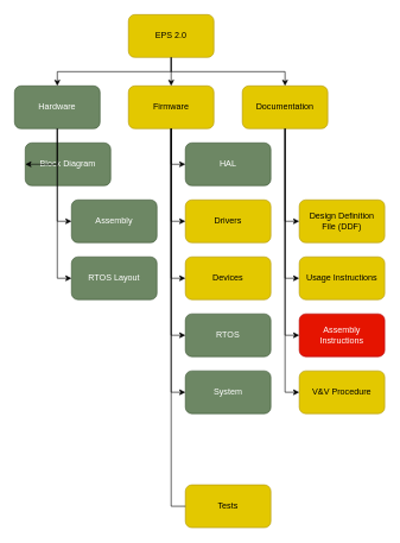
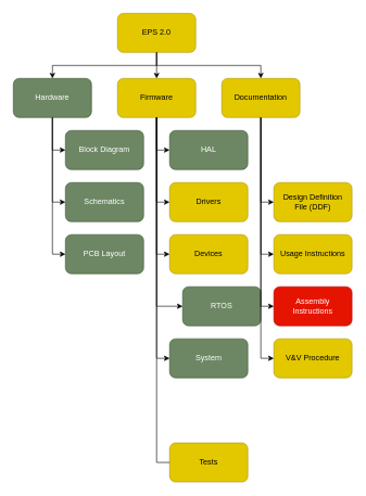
  <mxCell id="0" />
  <mxCell id="1" parent="0" />
  <mxCell id="2" value="EPS 2.0" style="rounded=1;whiteSpace=wrap;html=1;fillColor=#e3c800;fontColor=#000000;strokeColor=#B09500;" parent="1" vertex="1"><mxGeometry x="180" y="20" width="120" height="60" as="geometry" /></mxCell>
  <mxCell id="3" value="Hardware" style="rounded=1;whiteSpace=wrap;html=1;fillColor=#6d8764;fontColor=#ffffff;strokeColor=#3A5431;" parent="1" vertex="1"><mxGeometry x="20" y="120" width="120" height="60" as="geometry" /></mxCell>
  <mxCell id="4" value="Firmware" style="rounded=1;whiteSpace=wrap;html=1;fillColor=#e3c800;fontColor=#000000;strokeColor=#B09500;" parent="1" vertex="1"><mxGeometry x="180" y="120" width="120" height="60" as="geometry" /></mxCell>
  <mxCell id="5" value="Documentation" style="rounded=1;whiteSpace=wrap;html=1;fillColor=#e3c800;fontColor=#000000;strokeColor=#B09500;" parent="1" vertex="1"><mxGeometry x="340" y="120" width="120" height="60" as="geometry" /></mxCell>
  <mxCell id="6" value="" style="endArrow=classic;html=1;rounded=0;exitX=0.5;exitY=1;exitDx=0;exitDy=0;entryX=0.5;entryY=0;entryDx=0;entryDy=0;" parent="1" source="2" target="4" edge="1"><mxGeometry width="50" height="50" relative="1" as="geometry"><mxPoint x="410" y="80" as="sourcePoint" /><mxPoint x="460" y="30" as="targetPoint" /></mxGeometry></mxCell>
  <mxCell id="7" value="" style="endArrow=classic;html=1;rounded=0;entryX=0.5;entryY=0;entryDx=0;entryDy=0;exitX=0.5;exitY=1;exitDx=0;exitDy=0;" parent="1" source="2" target="3" edge="1"><mxGeometry width="50" height="50" relative="1" as="geometry"><mxPoint x="400" y="100" as="sourcePoint" /><mxPoint x="450" y="50" as="targetPoint" /><Array as="points"><mxPoint x="240" y="100" /><mxPoint x="80" y="100" /></Array></mxGeometry></mxCell>
  <mxCell id="8" value="" style="endArrow=classic;html=1;rounded=0;exitX=0.5;exitY=1;exitDx=0;exitDy=0;entryX=0.5;entryY=0;entryDx=0;entryDy=0;" parent="1" source="2" target="5" edge="1"><mxGeometry width="50" height="50" relative="1" as="geometry"><mxPoint x="480" y="80" as="sourcePoint" /><mxPoint x="530" y="30" as="targetPoint" /><Array as="points"><mxPoint x="240" y="100" /><mxPoint x="400" y="100" /></Array></mxGeometry></mxCell>
  <mxCell id="9" value="Design Definition&lt;br&gt;File (DDF)" style="rounded=1;whiteSpace=wrap;html=1;fillColor=#e3c800;fontColor=#000000;strokeColor=#B09500;" parent="1" vertex="1"><mxGeometry x="420" y="280" width="120" height="60" as="geometry" /></mxCell>
- <mxCell id="10" value="Block Diagram" style="rounded=1;whiteSpace=wrap;html=1;fillColor=#6d8764;fontColor=#ffffff;strokeColor=#3A5431;" parent="1" vertex="1"><mxGeometry x="35" y="200" width="120" height="60" as="geometry" /></mxCell>
- <mxCell id="11" value="Assembly" style="rounded=1;whiteSpace=wrap;html=1;fillColor=#6d8764;fontColor=#ffffff;strokeColor=#3A5431;" parent="1" vertex="1"><mxGeometry x="100" y="280" width="120" height="60" as="geometry" /></mxCell>
- <mxCell id="12" value="RTOS Layout" style="rounded=1;whiteSpace=wrap;html=1;fillColor=#6d8764;fontColor=#ffffff;strokeColor=#3A5431;" parent="1" vertex="1"><mxGeometry x="100" y="360" width="120" height="60" as="geometry" /></mxCell>
+ <mxCell id="10" value="Block Diagram" style="rounded=1;whiteSpace=wrap;html=1;fillColor=#6d8764;fontColor=#ffffff;strokeColor=#3A5431;" parent="1" vertex="1"><mxGeometry x="100" y="200" width="120" height="60" as="geometry" /></mxCell>
+ <mxCell id="11" value="Schematics" style="rounded=1;whiteSpace=wrap;html=1;fillColor=#6d8764;fontColor=#ffffff;strokeColor=#3A5431;" parent="1" vertex="1"><mxGeometry x="100" y="280" width="120" height="60" as="geometry" /></mxCell>
+ <mxCell id="12" value="PCB Layout" style="rounded=1;whiteSpace=wrap;html=1;fillColor=#6d8764;fontColor=#ffffff;strokeColor=#3A5431;" parent="1" vertex="1"><mxGeometry x="100" y="360" width="120" height="60" as="geometry" /></mxCell>
  <mxCell id="13" value="" style="endArrow=classic;html=1;rounded=0;entryX=0;entryY=0.5;entryDx=0;entryDy=0;exitX=0.5;exitY=1;exitDx=0;exitDy=0;" parent="1" source="3" target="10" edge="1"><mxGeometry width="50" height="50" relative="1" as="geometry"><mxPoint x="-60" y="300" as="sourcePoint" /><mxPoint x="-10" y="250" as="targetPoint" /><Array as="points"><mxPoint x="80" y="230" /></Array></mxGeometry></mxCell>
  <mxCell id="14" value="" style="endArrow=classic;html=1;rounded=0;entryX=0;entryY=0.5;entryDx=0;entryDy=0;exitX=0.5;exitY=1;exitDx=0;exitDy=0;" parent="1" source="3" target="11" edge="1"><mxGeometry width="50" height="50" relative="1" as="geometry"><mxPoint x="-30" y="330" as="sourcePoint" /><mxPoint x="20" y="280" as="targetPoint" /><Array as="points"><mxPoint x="80" y="310" /></Array></mxGeometry></mxCell>
  <mxCell id="15" value="" style="endArrow=classic;html=1;rounded=0;entryX=0;entryY=0.5;entryDx=0;entryDy=0;exitX=0.5;exitY=1;exitDx=0;exitDy=0;" parent="1" source="3" target="12" edge="1"><mxGeometry width="50" height="50" relative="1" as="geometry"><mxPoint x="-70" y="410" as="sourcePoint" /><mxPoint x="-20" y="360" as="targetPoint" /><Array as="points"><mxPoint x="80" y="390" /></Array></mxGeometry></mxCell>
  <mxCell id="16" value="HAL" style="rounded=1;whiteSpace=wrap;html=1;fillColor=#6d8764;fontColor=#ffffff;strokeColor=#3A5431;" parent="1" vertex="1"><mxGeometry x="260" y="200" width="120" height="60" as="geometry" /></mxCell>
  <mxCell id="17" value="Drivers" style="rounded=1;whiteSpace=wrap;html=1;fillColor=#e3c800;fontColor=#000000;strokeColor=#B09500;" parent="1" vertex="1"><mxGeometry x="260" y="280" width="120" height="60" as="geometry" /></mxCell>
  <mxCell id="18" value="Devices" style="rounded=1;whiteSpace=wrap;html=1;fillColor=#e3c800;fontColor=#000000;strokeColor=#B09500;" parent="1" vertex="1"><mxGeometry x="260" y="360" width="120" height="60" as="geometry" /></mxCell>
- <mxCell id="19" value="RTOS" style="rounded=1;whiteSpace=wrap;html=1;fillColor=#6d8764;fontColor=#ffffff;strokeColor=#3A5431;" parent="1" vertex="1"><mxGeometry x="260" y="440" width="120" height="60" as="geometry" /></mxCell>
+ <mxCell id="19" value="RTOS" style="rounded=1;whiteSpace=wrap;html=1;fillColor=#6d8764;fontColor=#ffffff;strokeColor=#3A5431;" parent="1" vertex="1"><mxGeometry x="280" y="440" width="120" height="60" as="geometry" /></mxCell>
  <mxCell id="20" value="System" style="rounded=1;whiteSpace=wrap;html=1;fillColor=#6d8764;fontColor=#ffffff;strokeColor=#3A5431;" parent="1" vertex="1"><mxGeometry x="260" y="520" width="120" height="60" as="geometry" /></mxCell>
  <mxCell id="21" value="Tests" style="rounded=1;whiteSpace=wrap;html=1;fillColor=#e3c800;fontColor=#000000;strokeColor=#B09500;" parent="1" vertex="1"><mxGeometry x="260" y="680" width="120" height="60" as="geometry" /></mxCell>
  <mxCell id="22" value="" style="endArrow=classic;html=1;rounded=0;entryX=0;entryY=0.5;entryDx=0;entryDy=0;exitX=0.5;exitY=1;exitDx=0;exitDy=0;" parent="1" edge="1"><mxGeometry width="50" height="50" relative="1" as="geometry"><mxPoint x="240" y="180" as="sourcePoint" /><mxPoint x="260" y="230" as="targetPoint" /><Array as="points"><mxPoint x="240" y="230" /></Array></mxGeometry></mxCell>
  <mxCell id="23" value="" style="endArrow=classic;html=1;rounded=0;entryX=0;entryY=0.5;entryDx=0;entryDy=0;exitX=0.5;exitY=1;exitDx=0;exitDy=0;" parent="1" edge="1"><mxGeometry width="50" height="50" relative="1" as="geometry"><mxPoint x="240" y="180" as="sourcePoint" /><mxPoint x="260" y="310" as="targetPoint" /><Array as="points"><mxPoint x="240" y="310" /></Array></mxGeometry></mxCell>
  <mxCell id="24" value="" style="endArrow=classic;html=1;rounded=0;entryX=0;entryY=0.5;entryDx=0;entryDy=0;exitX=0.5;exitY=1;exitDx=0;exitDy=0;" parent="1" edge="1"><mxGeometry width="50" height="50" relative="1" as="geometry"><mxPoint x="240" y="180" as="sourcePoint" /><mxPoint x="260" y="390" as="targetPoint" /><Array as="points"><mxPoint x="240" y="390" /></Array></mxGeometry></mxCell>
  <mxCell id="25" value="" style="endArrow=classic;html=1;rounded=0;entryX=0;entryY=0.5;entryDx=0;entryDy=0;" parent="1" target="19" edge="1"><mxGeometry width="50" height="50" relative="1" as="geometry"><mxPoint x="240" y="180" as="sourcePoint" /><mxPoint x="160" y="470" as="targetPoint" /><Array as="points"><mxPoint x="240" y="470" /></Array></mxGeometry></mxCell>
  <mxCell id="26" value="" style="endArrow=classic;html=1;rounded=0;entryX=0;entryY=0.5;entryDx=0;entryDy=0;exitX=0.5;exitY=1;exitDx=0;exitDy=0;" parent="1" source="4" target="20" edge="1"><mxGeometry width="50" height="50" relative="1" as="geometry"><mxPoint x="50" y="520" as="sourcePoint" /><mxPoint x="100" y="470" as="targetPoint" /><Array as="points"><mxPoint x="240" y="550" /></Array></mxGeometry></mxCell>
  <mxCell id="27" value="" style="endArrow=none;html=1;rounded=0;entryX=0;entryY=0.5;entryDx=0;entryDy=0;exitX=0.5;exitY=1;exitDx=0;exitDy=0;" parent="1" source="4" target="21" edge="1"><mxGeometry width="50" height="50" relative="1" as="geometry"><mxPoint x="120" y="500" as="sourcePoint" /><mxPoint x="90" y="690" as="targetPoint" /><Array as="points"><mxPoint x="240" y="710" /></Array></mxGeometry></mxCell>
  <mxCell id="28" value="" style="endArrow=classic;html=1;rounded=0;entryX=0;entryY=0.5;entryDx=0;entryDy=0;exitX=0.5;exitY=1;exitDx=0;exitDy=0;" parent="1" edge="1"><mxGeometry width="50" height="50" relative="1" as="geometry"><mxPoint x="400" y="180" as="sourcePoint" /><mxPoint x="420" y="310" as="targetPoint" /><Array as="points"><mxPoint x="400" y="310" /></Array></mxGeometry></mxCell>
  <mxCell id="29" value="Assembly&lt;br&gt;Instructions" style="rounded=1;whiteSpace=wrap;html=1;fillColor=#e51400;fontColor=#ffffff;strokeColor=#B20000;" parent="1" vertex="1"><mxGeometry x="420" y="440" width="120" height="60" as="geometry" /></mxCell>
  <mxCell id="30" value="" style="endArrow=classic;html=1;rounded=0;entryX=0;entryY=0.5;entryDx=0;entryDy=0;exitX=0.5;exitY=1;exitDx=0;exitDy=0;" parent="1" edge="1"><mxGeometry width="50" height="50" relative="1" as="geometry"><mxPoint x="400" y="180" as="sourcePoint" /><mxPoint x="420" y="390" as="targetPoint" /><Array as="points"><mxPoint x="400" y="390" /></Array></mxGeometry></mxCell>
  <mxCell id="31" value="V&amp;amp;V Procedure" style="rounded=1;whiteSpace=wrap;html=1;fillColor=#e3c800;fontColor=#000000;strokeColor=#B09500;" parent="1" vertex="1"><mxGeometry x="420" y="520" width="120" height="60" as="geometry" /></mxCell>
  <mxCell id="32" value="" style="endArrow=classic;html=1;rounded=0;entryX=0;entryY=0.5;entryDx=0;entryDy=0;" parent="1" edge="1"><mxGeometry width="50" height="50" relative="1" as="geometry"><mxPoint x="400" y="180" as="sourcePoint" /><mxPoint x="420" y="470" as="targetPoint" /><Array as="points"><mxPoint x="400" y="470" /></Array></mxGeometry></mxCell>
  <mxCell id="33" value="Usage Instructions" style="rounded=1;whiteSpace=wrap;html=1;fillColor=#e3c800;fontColor=#000000;strokeColor=#B09500;" vertex="1" parent="1"><mxGeometry x="420" y="360" width="120" height="60" as="geometry" /></mxCell>
  <mxCell id="34" value="" style="endArrow=classic;html=1;rounded=0;entryX=0;entryY=0.5;entryDx=0;entryDy=0;exitX=0.5;exitY=1;exitDx=0;exitDy=0;" edge="1" parent="1"><mxGeometry width="50" height="50" relative="1" as="geometry"><mxPoint x="400" y="180" as="sourcePoint" /><mxPoint x="420" y="550" as="targetPoint" /><Array as="points"><mxPoint x="400" y="550" /></Array></mxGeometry></mxCell>
